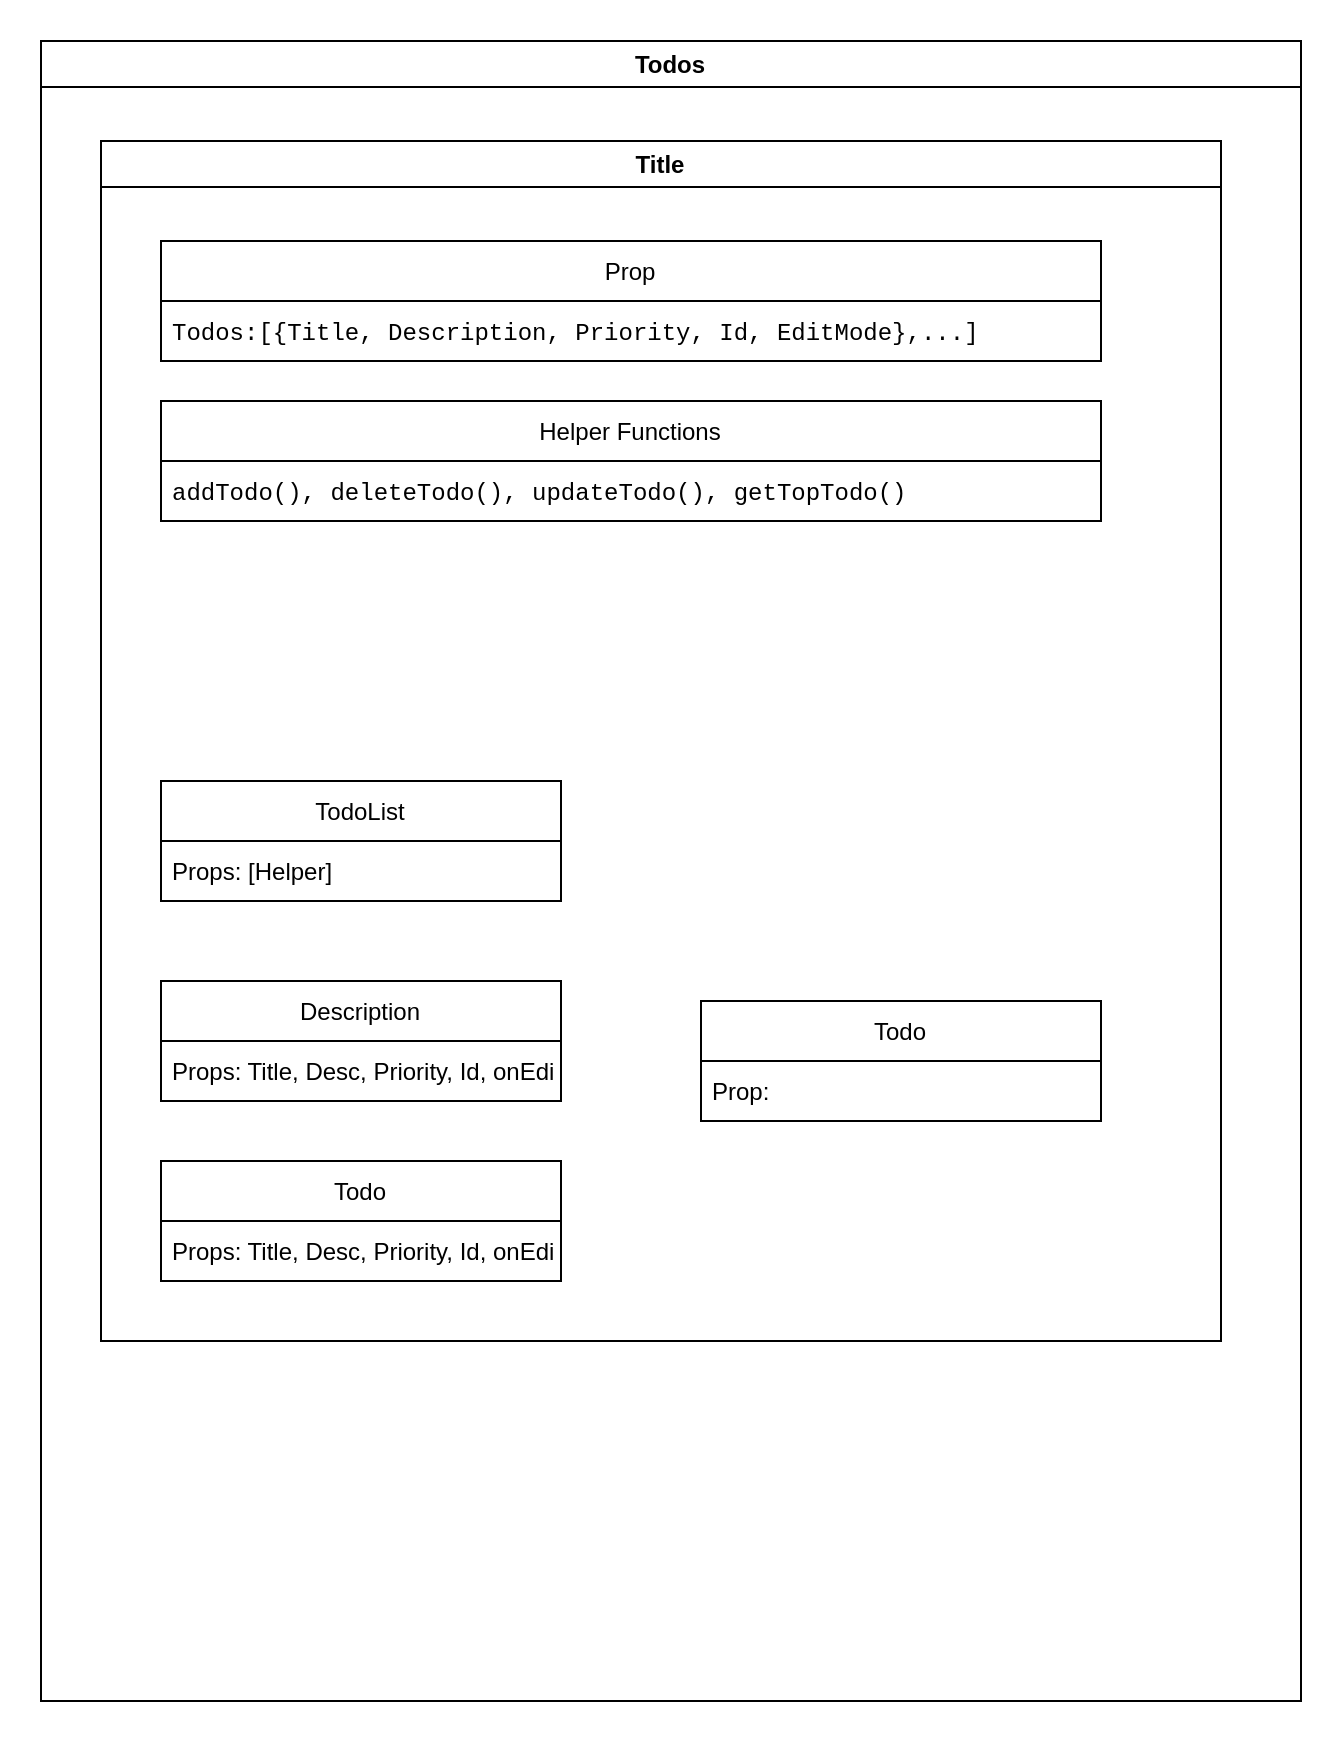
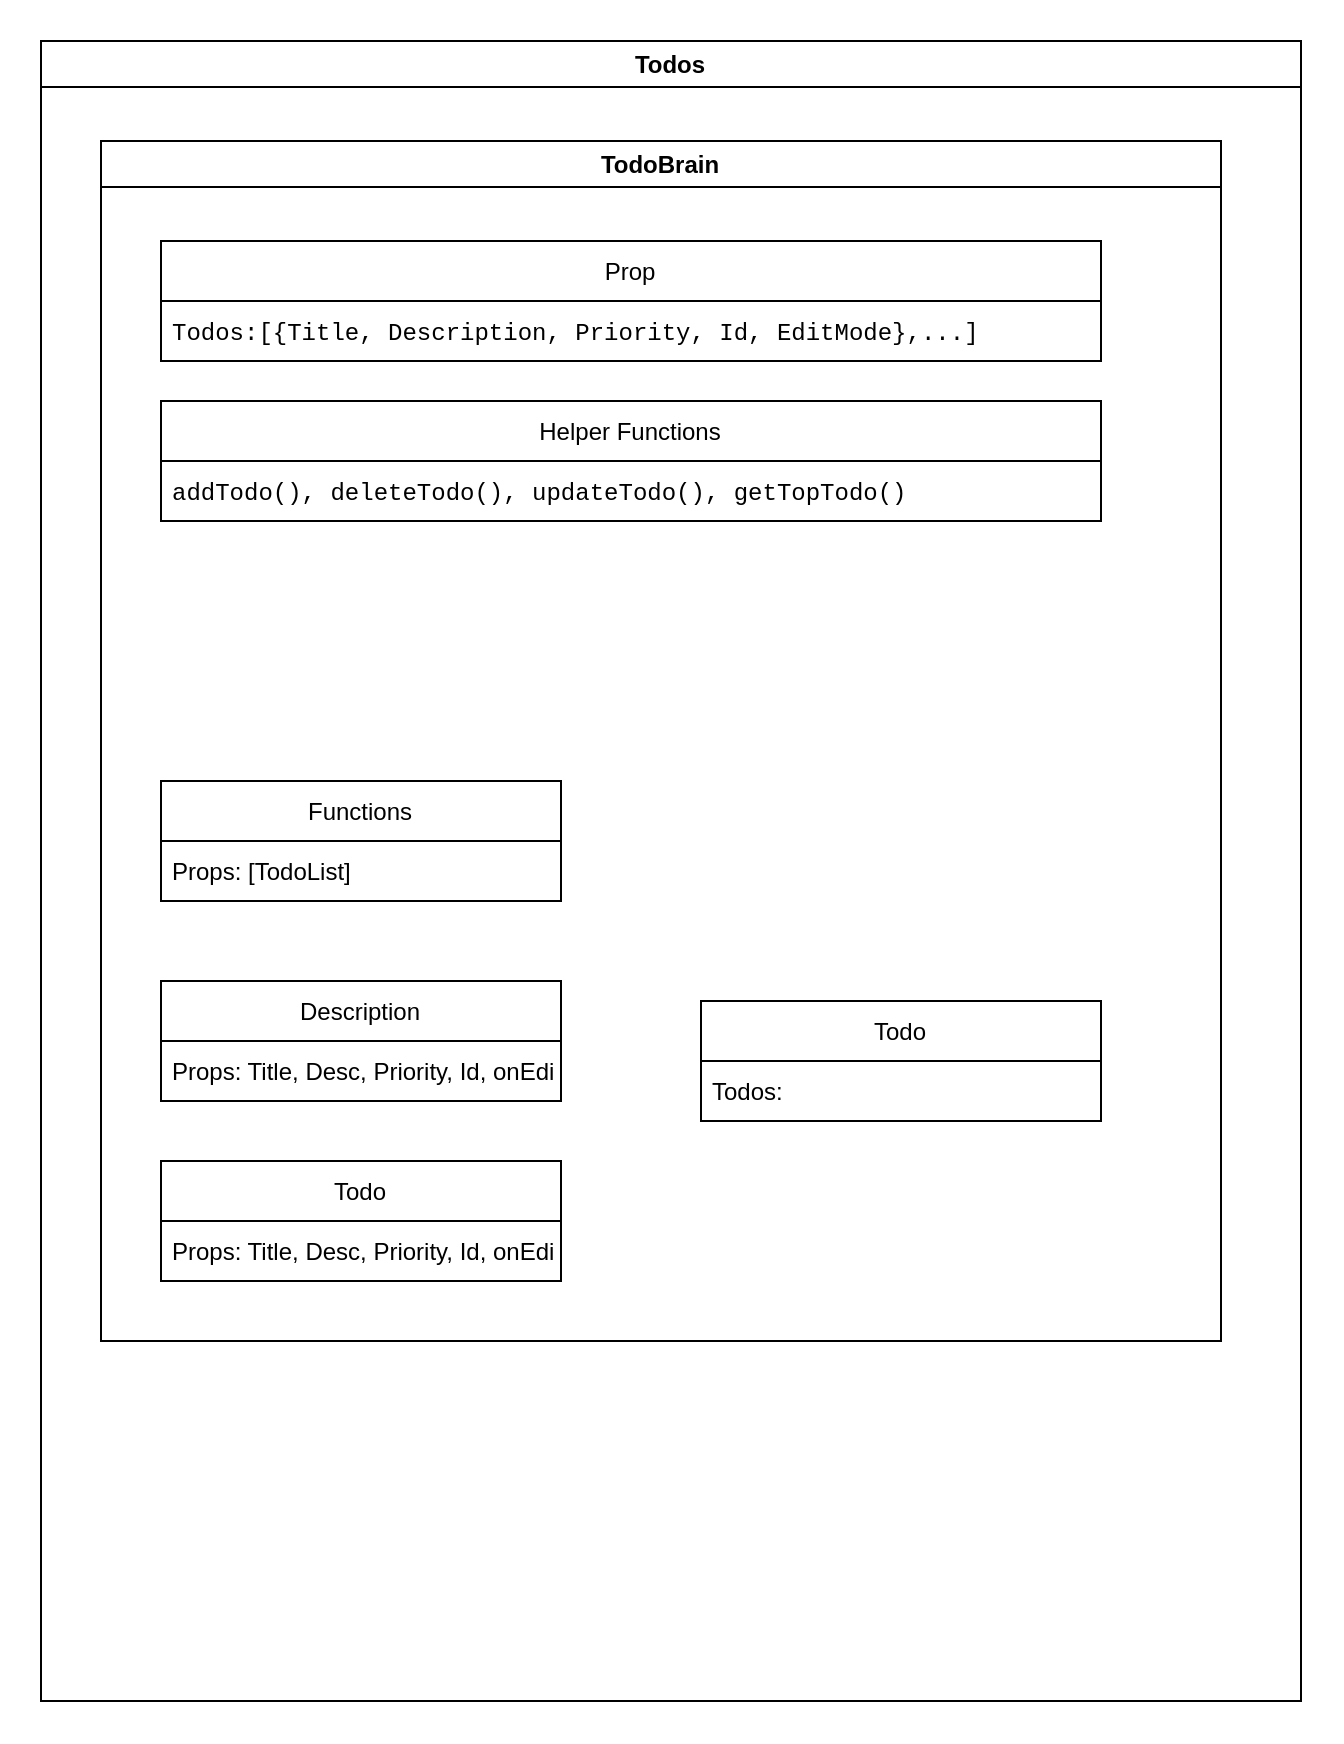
  <mxCell id="0" />
  <mxCell id="1" parent="0" />
  <mxCell id="2" value="Todos" style="swimlane;" vertex="1" parent="1"><mxGeometry x="20" y="20" width="630" height="830" as="geometry" /></mxCell>
- <mxCell id="3" value="Title" style="swimlane;" vertex="1" parent="2"><mxGeometry x="30" y="50" width="560" height="600" as="geometry" /></mxCell>
- <mxCell id="4" value="TodoList" style="swimlane;fontStyle=0;childLayout=stackLayout;horizontal=1;startSize=30;horizontalStack=0;resizeParent=1;resizeParentMax=0;resizeLast=0;collapsible=1;marginBottom=0;" vertex="1" parent="3"><mxGeometry x="30" y="320" width="200" height="60" as="geometry" /></mxCell>
- <mxCell id="5" value="Props: [Helper]" style="text;strokeColor=none;fillColor=none;align=left;verticalAlign=middle;spacingLeft=4;spacingRight=4;overflow=hidden;points=[[0,0.5],[1,0.5]];portConstraint=eastwest;rotatable=0;" vertex="1" parent="4"><mxGeometry y="30" width="200" height="30" as="geometry" /></mxCell>
+ <mxCell id="3" value="TodoBrain" style="swimlane;" vertex="1" parent="2"><mxGeometry x="30" y="50" width="560" height="600" as="geometry" /></mxCell>
+ <mxCell id="4" value="Functions" style="swimlane;fontStyle=0;childLayout=stackLayout;horizontal=1;startSize=30;horizontalStack=0;resizeParent=1;resizeParentMax=0;resizeLast=0;collapsible=1;marginBottom=0;" vertex="1" parent="3"><mxGeometry x="30" y="320" width="200" height="60" as="geometry" /></mxCell>
+ <mxCell id="5" value="Props: [TodoList]" style="text;strokeColor=none;fillColor=none;align=left;verticalAlign=middle;spacingLeft=4;spacingRight=4;overflow=hidden;points=[[0,0.5],[1,0.5]];portConstraint=eastwest;rotatable=0;" vertex="1" parent="4"><mxGeometry y="30" width="200" height="30" as="geometry" /></mxCell>
  <mxCell id="6" value="Todo" style="swimlane;fontStyle=0;childLayout=stackLayout;horizontal=1;startSize=30;horizontalStack=0;resizeParent=1;resizeParentMax=0;resizeLast=0;collapsible=1;marginBottom=0;" vertex="1" parent="3"><mxGeometry x="300" y="430" width="200" height="60" as="geometry" /></mxCell>
- <mxCell id="7" value="Prop: " style="text;strokeColor=none;fillColor=none;align=left;verticalAlign=middle;spacingLeft=4;spacingRight=4;overflow=hidden;points=[[0,0.5],[1,0.5]];portConstraint=eastwest;rotatable=0;" vertex="1" parent="6"><mxGeometry y="30" width="200" height="30" as="geometry" /></mxCell>
+ <mxCell id="7" value="Todos: " style="text;strokeColor=none;fillColor=none;align=left;verticalAlign=middle;spacingLeft=4;spacingRight=4;overflow=hidden;points=[[0,0.5],[1,0.5]];portConstraint=eastwest;rotatable=0;" vertex="1" parent="6"><mxGeometry y="30" width="200" height="30" as="geometry" /></mxCell>
  <mxCell id="8" value="Prop" style="swimlane;fontStyle=0;childLayout=stackLayout;horizontal=1;startSize=30;horizontalStack=0;resizeParent=1;resizeParentMax=0;resizeLast=0;collapsible=1;marginBottom=0;" vertex="1" parent="3"><mxGeometry x="30" y="50" width="470" height="60" as="geometry" /></mxCell>
  <mxCell id="9" value="Todos:[{Title, Description, Priority, Id, EditMode},...]" style="text;strokeColor=none;fillColor=none;align=left;verticalAlign=middle;spacingLeft=4;spacingRight=4;overflow=hidden;points=[[0,0.5],[1,0.5]];portConstraint=eastwest;rotatable=0;fontFamily=Courier New;" vertex="1" parent="8"><mxGeometry y="30" width="470" height="30" as="geometry" /></mxCell>
  <mxCell id="10" value="Helper Functions" style="swimlane;fontStyle=0;childLayout=stackLayout;horizontal=1;startSize=30;horizontalStack=0;resizeParent=1;resizeParentMax=0;resizeLast=0;collapsible=1;marginBottom=0;" vertex="1" parent="3"><mxGeometry x="30" y="130" width="470" height="60" as="geometry" /></mxCell>
  <mxCell id="11" value="addTodo(), deleteTodo(), updateTodo(), getTopTodo()" style="text;strokeColor=none;fillColor=none;align=left;verticalAlign=middle;spacingLeft=4;spacingRight=4;overflow=hidden;points=[[0,0.5],[1,0.5]];portConstraint=eastwest;rotatable=0;fontFamily=Courier New;" vertex="1" parent="10"><mxGeometry y="30" width="470" height="30" as="geometry" /></mxCell>
  <mxCell id="12" value="Todo" style="swimlane;fontStyle=0;childLayout=stackLayout;horizontal=1;startSize=30;horizontalStack=0;resizeParent=1;resizeParentMax=0;resizeLast=0;collapsible=1;marginBottom=0;" vertex="1" parent="3"><mxGeometry x="30" y="510" width="200" height="60" as="geometry" /></mxCell>
  <mxCell id="13" value="Props: Title, Desc, Priority, Id, onEdit, onDelete" style="text;strokeColor=none;fillColor=none;align=left;verticalAlign=middle;spacingLeft=4;spacingRight=4;overflow=hidden;points=[[0,0.5],[1,0.5]];portConstraint=eastwest;rotatable=0;" vertex="1" parent="12"><mxGeometry y="30" width="200" height="30" as="geometry" /></mxCell>
  <mxCell id="14" value="Description" style="swimlane;fontStyle=0;childLayout=stackLayout;horizontal=1;startSize=30;horizontalStack=0;resizeParent=1;resizeParentMax=0;resizeLast=0;collapsible=1;marginBottom=0;" vertex="1" parent="3"><mxGeometry x="30" y="420" width="200" height="60" as="geometry" /></mxCell>
  <mxCell id="15" value="Props: Title, Desc, Priority, Id, onEdit, onDelete" style="text;strokeColor=none;fillColor=none;align=left;verticalAlign=middle;spacingLeft=4;spacingRight=4;overflow=hidden;points=[[0,0.5],[1,0.5]];portConstraint=eastwest;rotatable=0;" vertex="1" parent="14"><mxGeometry y="30" width="200" height="30" as="geometry" /></mxCell>
